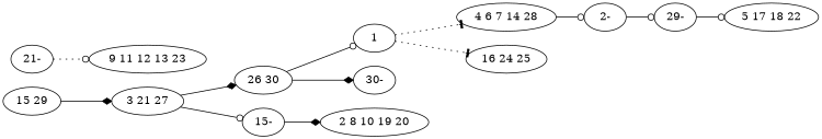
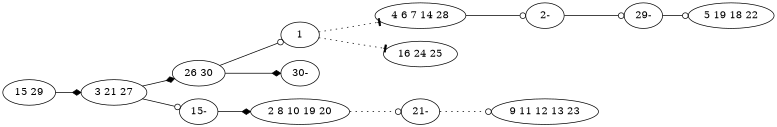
  digraph {
    rankdir=LR
    edge [arrowhead=odot style=solid]
    n1 [label="15 29"]
    n2 [label="3 21 27"]
    n3 [label="26 30"]
    n4 [label="15-"]
    n5 [label=1]
    n6 [label="30-"]
    n7 [label="2 8 10 19 20"]
    n8 [label="4 6 7 14 28"]
    n9 [label="16 24 25"]
    n10 [label="2-"]
    n11 [label="21-"]
    n12 [label="9 11 12 13 23"]
    n13 [label="29-"]
-   n14 [label="5 17 18 22"]
+   n14 [label="5 19 18 22"]
    n1 -> n2 [arrowhead=diamond]
    n2 -> n3 [arrowhead=diamond]
    n2 -> n4
    n3 -> n5
    n3 -> n6 [arrowhead=diamond]
    n4 -> n7 [arrowhead=diamond]
    n5 -> n8 [arrowhead=tee style=dotted]
    n5 -> n9 [arrowhead=tee style=dotted]
+   n7 -> n11 [style=dotted]
    n8 -> n10
    n10 -> n13
    n11 -> n12 [style=dotted]
    n13 -> n14
  }
